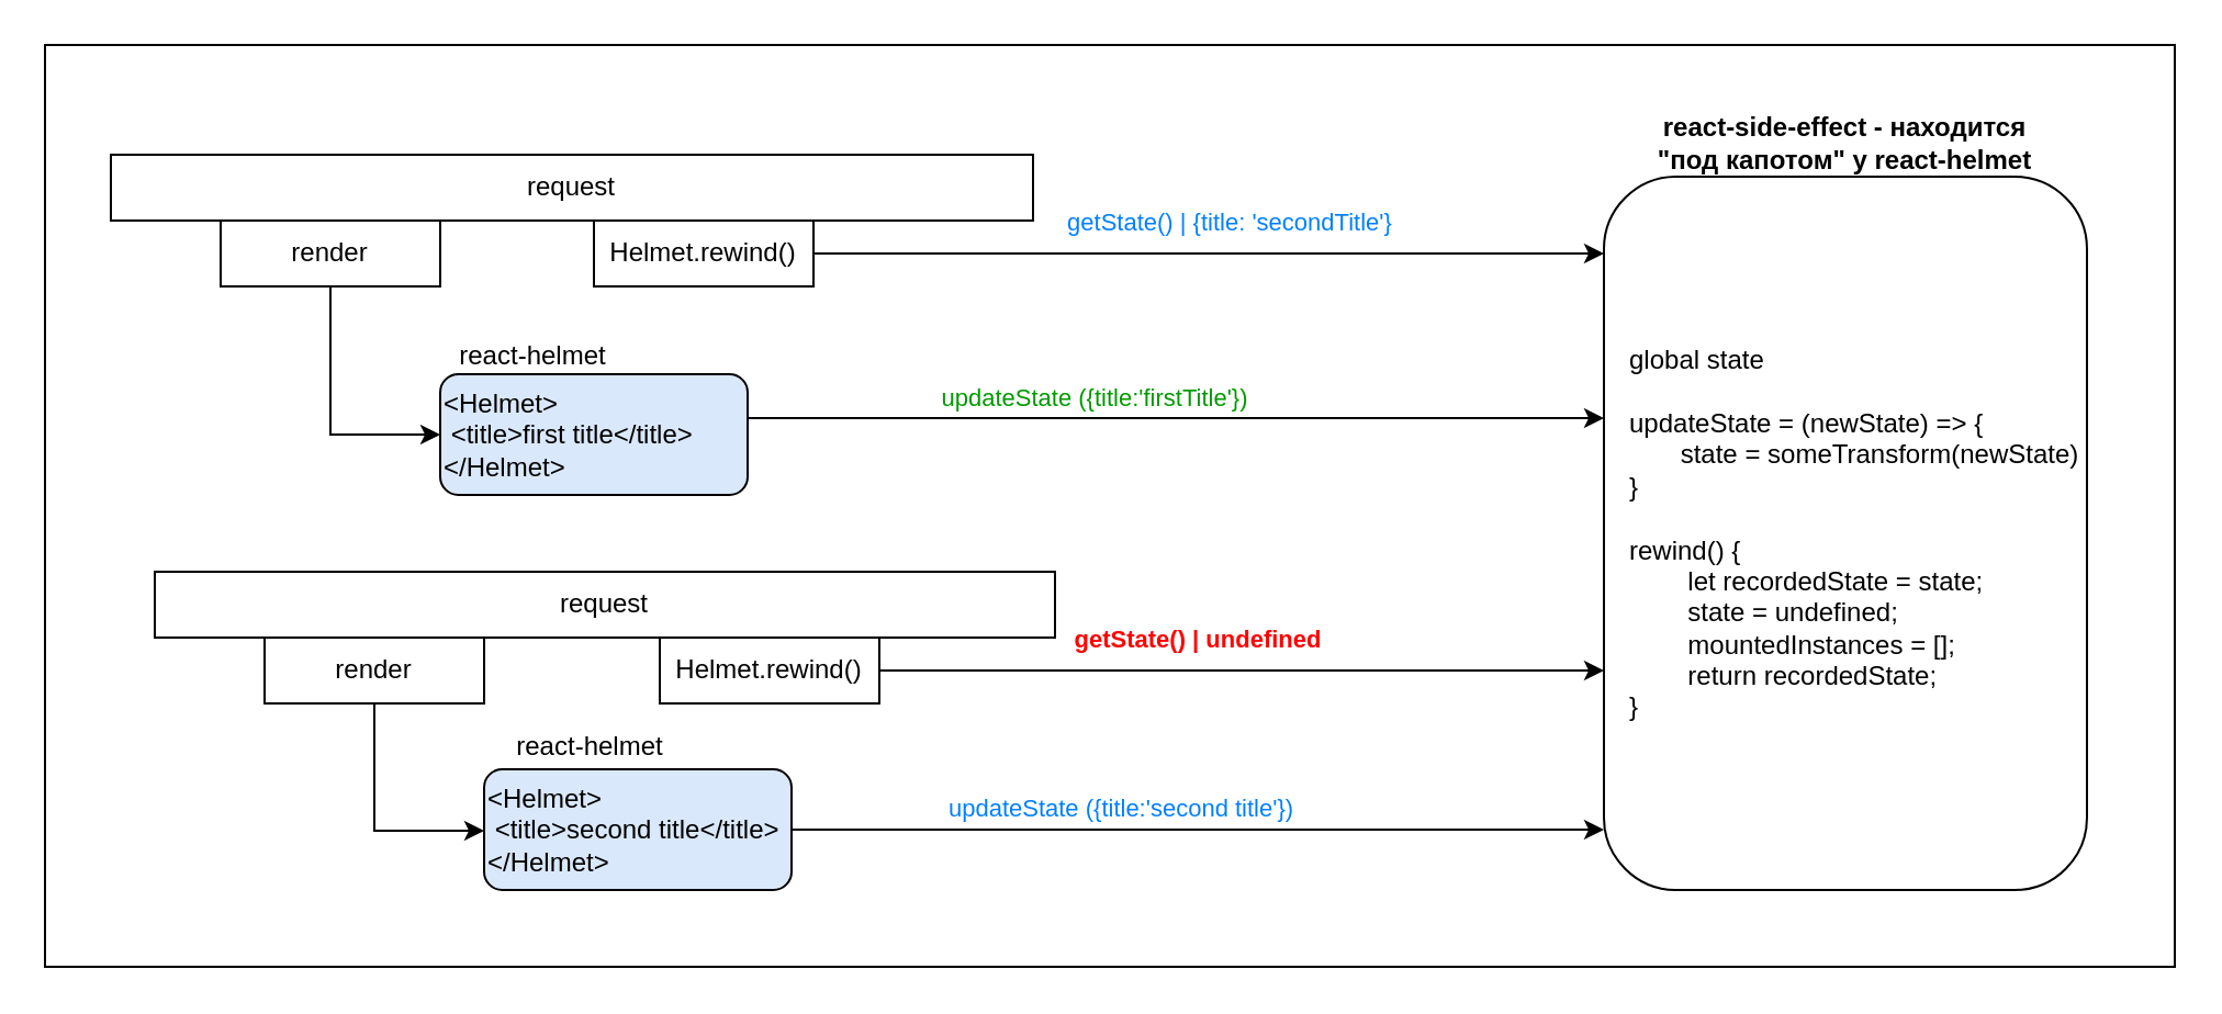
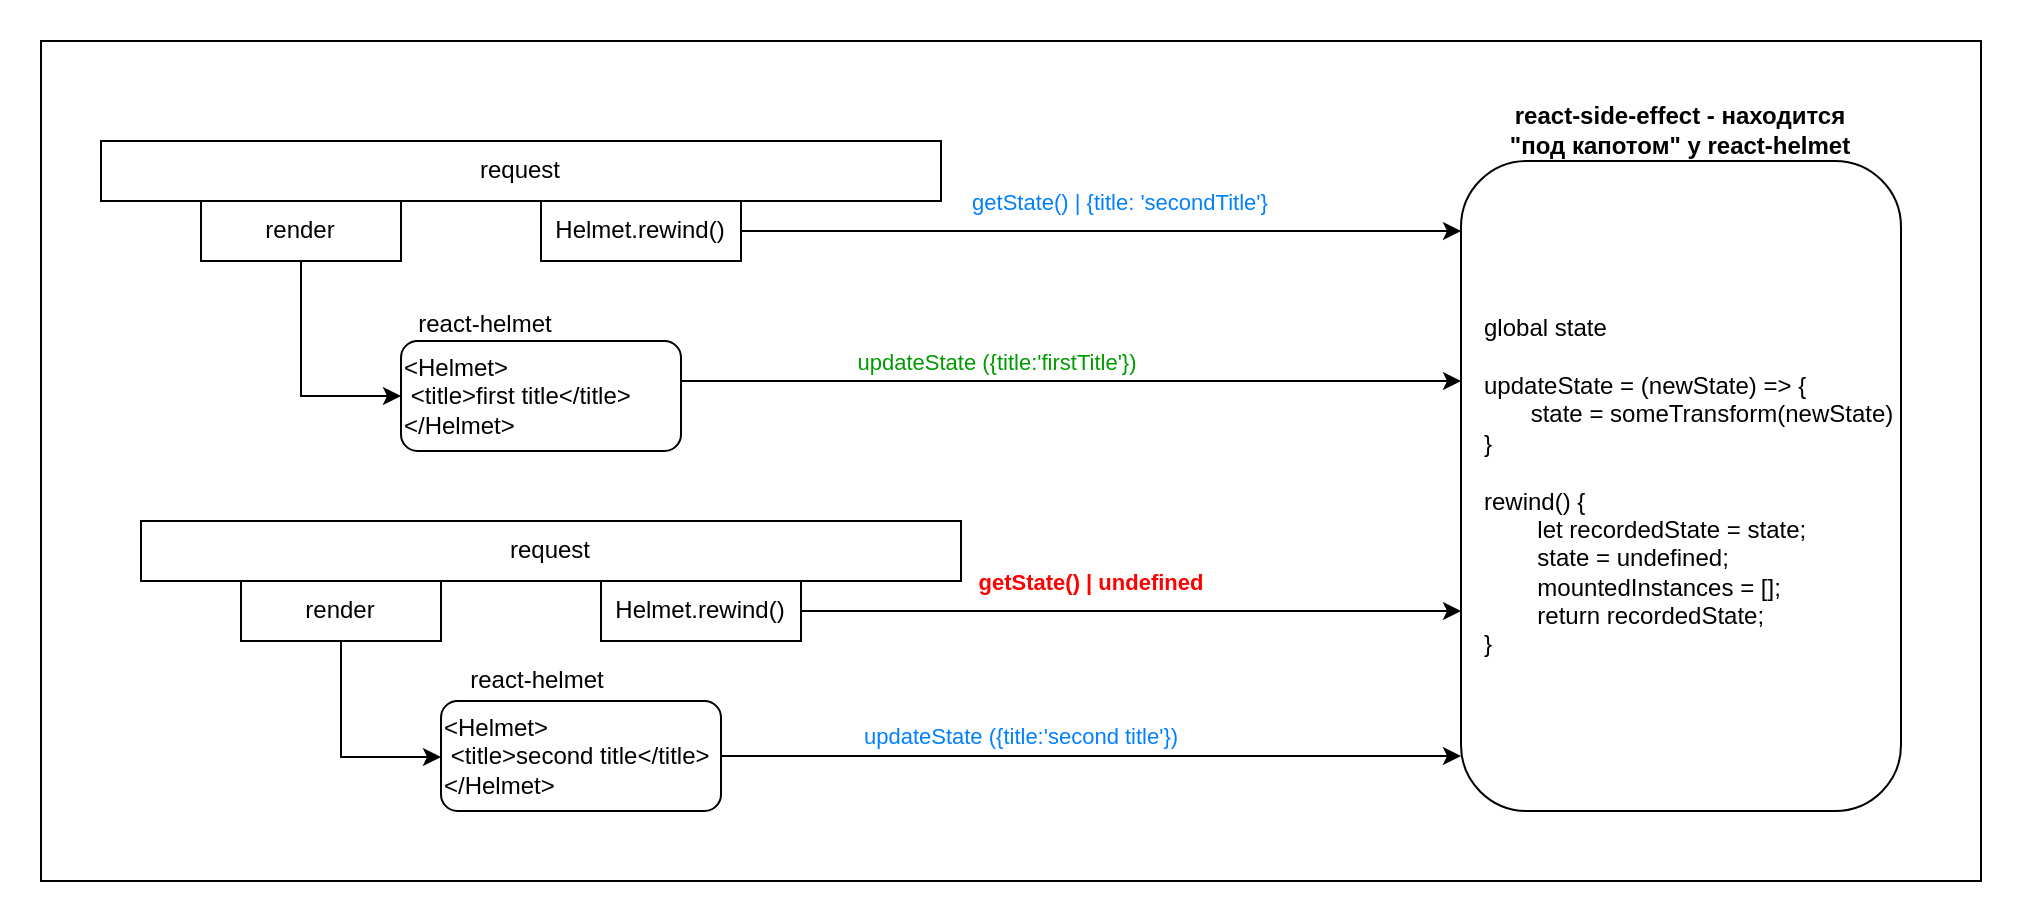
  <mxCell id="0" />
  <mxCell id="1" parent="0" />
  <mxCell id="2" value="" style="whiteSpace=wrap;html=1;" vertex="1" parent="1"><mxGeometry x="20" y="20" width="970" height="420" as="geometry" /></mxCell>
  <mxCell id="3" value="request" style="rounded=0;whiteSpace=wrap;html=1;" vertex="1" parent="1"><mxGeometry x="50" y="70" width="420" height="30" as="geometry" /></mxCell>
  <mxCell id="4" style="edgeStyle=orthogonalEdgeStyle;rounded=0;orthogonalLoop=1;jettySize=auto;html=1;" edge="1" parent="1" source="5" target="20"><mxGeometry relative="1" as="geometry"><Array as="points"><mxPoint x="150" y="160" /><mxPoint x="150" y="160" /></Array></mxGeometry></mxCell>
  <mxCell id="5" value="render" style="rounded=0;whiteSpace=wrap;html=1;" vertex="1" parent="1"><mxGeometry x="100" y="100" width="100" height="30" as="geometry" /></mxCell>
  <mxCell id="6" style="edgeStyle=orthogonalEdgeStyle;rounded=0;orthogonalLoop=1;jettySize=auto;html=1;" edge="1" parent="1" source="8" target="16"><mxGeometry relative="1" as="geometry"><Array as="points"><mxPoint x="640" y="115" /><mxPoint x="640" y="115" /></Array></mxGeometry></mxCell>
  <mxCell id="7" value="getState() | {title: 'secondTitle'}&amp;nbsp;" style="edgeLabel;html=1;align=center;verticalAlign=middle;resizable=0;points=[];fontColor=#007FFF;" vertex="1" connectable="0" parent="6"><mxGeometry x="-0.099" relative="1" as="geometry"><mxPoint x="28" y="-15" as="offset" /></mxGeometry></mxCell>
  <mxCell id="8" value="Helmet.rewind()" style="rounded=0;whiteSpace=wrap;html=1;" vertex="1" parent="1"><mxGeometry x="270" y="100" width="100" height="30" as="geometry" /></mxCell>
  <mxCell id="9" value="request" style="rounded=0;whiteSpace=wrap;html=1;" vertex="1" parent="1"><mxGeometry x="70" y="260" width="410" height="30" as="geometry" /></mxCell>
  <mxCell id="10" style="edgeStyle=orthogonalEdgeStyle;rounded=0;orthogonalLoop=1;jettySize=auto;html=1;" edge="1" parent="1" source="11" target="23"><mxGeometry relative="1" as="geometry"><Array as="points"><mxPoint x="170" y="378" /></Array></mxGeometry></mxCell>
  <mxCell id="11" value="render" style="rounded=0;whiteSpace=wrap;html=1;" vertex="1" parent="1"><mxGeometry x="120" y="290" width="100" height="30" as="geometry" /></mxCell>
  <mxCell id="12" style="edgeStyle=orthogonalEdgeStyle;rounded=0;orthogonalLoop=1;jettySize=auto;html=1;" edge="1" parent="1" source="14" target="16"><mxGeometry relative="1" as="geometry"><Array as="points"><mxPoint x="790" y="305" /><mxPoint x="790" y="305" /></Array></mxGeometry></mxCell>
  <mxCell id="13" value="getState() | undefined" style="edgeLabel;html=1;align=center;verticalAlign=middle;resizable=0;points=[];fontColor=#FF0000;fontStyle=1" vertex="1" connectable="0" parent="12"><mxGeometry x="-0.128" relative="1" as="geometry"><mxPoint y="-15" as="offset" /></mxGeometry></mxCell>
  <mxCell id="14" value="Helmet.rewind()" style="rounded=0;whiteSpace=wrap;html=1;" vertex="1" parent="1"><mxGeometry x="300" y="290" width="100" height="30" as="geometry" /></mxCell>
  <mxCell id="15" value="react-helmet" style="text;html=1;strokeColor=none;fillColor=none;align=center;verticalAlign=middle;whiteSpace=wrap;rounded=0;" vertex="1" parent="1"><mxGeometry x="185" y="147" width="115" height="30" as="geometry" /></mxCell>
  <mxCell id="16" value="global state&lt;br&gt;&lt;br&gt;updateState = (newState) =&amp;gt; {&lt;br&gt;&amp;nbsp; &amp;nbsp; &amp;nbsp; &amp;nbsp;state = someTransform(newState)&lt;br&gt;}&lt;br&gt;&lt;br&gt;rewind() {&lt;br&gt;&lt;div&gt;&amp;nbsp; &amp;nbsp; &amp;nbsp; &amp;nbsp; let recordedState = state;&lt;/div&gt;&lt;div&gt;&amp;nbsp; &amp;nbsp; &amp;nbsp; &amp;nbsp; state = undefined;&lt;/div&gt;&lt;div&gt;&amp;nbsp; &amp;nbsp; &amp;nbsp; &amp;nbsp; mountedInstances = [];&lt;/div&gt;&lt;div&gt;&amp;nbsp; &amp;nbsp; &amp;nbsp; &amp;nbsp; return recordedState;&lt;/div&gt;}" style="rounded=1;whiteSpace=wrap;html=1;align=left;verticalAlign=middle;spacingLeft=10;" vertex="1" parent="1"><mxGeometry x="730" y="80" width="220" height="325" as="geometry" /></mxCell>
  <mxCell id="17" value="react-side-effect - находится &quot;под капотом&quot; у react-helmet" style="text;html=1;strokeColor=none;fillColor=none;align=center;verticalAlign=middle;whiteSpace=wrap;rounded=0;fontStyle=1" vertex="1" parent="1"><mxGeometry x="745" y="50" width="190" height="30" as="geometry" /></mxCell>
  <mxCell id="18" style="edgeStyle=orthogonalEdgeStyle;rounded=0;orthogonalLoop=1;jettySize=auto;html=1;" edge="1" parent="1" source="20" target="16"><mxGeometry relative="1" as="geometry"><Array as="points"><mxPoint x="570" y="190" /><mxPoint x="570" y="190" /></Array></mxGeometry></mxCell>
  <mxCell id="19" value="updateState ({title:'firstTitle'})" style="edgeLabel;html=1;align=center;verticalAlign=middle;resizable=0;points=[];fontColor=#009900;" vertex="1" connectable="0" parent="18"><mxGeometry x="-0.195" y="3" relative="1" as="geometry"><mxPoint y="-7" as="offset" /></mxGeometry></mxCell>
- <mxCell id="20" value="&amp;lt;Helmet&amp;gt;&lt;br style=&quot;border-color: var(--border-color);&quot;&gt;&lt;span style=&quot;&quot;&gt;&amp;nbsp;&amp;lt;title&amp;gt;first title&amp;lt;/title&amp;gt;&lt;/span&gt;&lt;br style=&quot;border-color: var(--border-color);&quot;&gt;&lt;span style=&quot;&quot;&gt;&amp;lt;/Helmet&amp;gt;&lt;/span&gt;" style="rounded=1;whiteSpace=wrap;html=1;align=left;fillColor=#dae8fc;" vertex="1" parent="1"><mxGeometry x="200" y="170" width="140" height="55" as="geometry" /></mxCell>
+ <mxCell id="20" value="&amp;lt;Helmet&amp;gt;&lt;br style=&quot;border-color: var(--border-color);&quot;&gt;&lt;span style=&quot;&quot;&gt;&amp;nbsp;&amp;lt;title&amp;gt;first title&amp;lt;/title&amp;gt;&lt;/span&gt;&lt;br style=&quot;border-color: var(--border-color);&quot;&gt;&lt;span style=&quot;&quot;&gt;&amp;lt;/Helmet&amp;gt;&lt;/span&gt;" style="rounded=1;whiteSpace=wrap;html=1;align=left;" vertex="1" parent="1"><mxGeometry x="200" y="170" width="140" height="55" as="geometry" /></mxCell>
  <mxCell id="21" style="edgeStyle=orthogonalEdgeStyle;rounded=0;orthogonalLoop=1;jettySize=auto;html=1;" edge="1" parent="1" source="23" target="16"><mxGeometry relative="1" as="geometry"><mxPoint x="920" y="360" as="targetPoint" /><Array as="points"><mxPoint x="770" y="368" /><mxPoint x="770" y="368" /></Array></mxGeometry></mxCell>
  <mxCell id="22" value="updateState ({title:'second title'})" style="edgeLabel;html=1;align=center;verticalAlign=middle;resizable=0;points=[];fontColor=#007FFF;" vertex="1" connectable="0" parent="21"><mxGeometry x="-0.195" y="3" relative="1" as="geometry"><mxPoint y="-7" as="offset" /></mxGeometry></mxCell>
- <mxCell id="23" value="&amp;lt;Helmet&amp;gt;&lt;br style=&quot;border-color: var(--border-color);&quot;&gt;&lt;span style=&quot;&quot;&gt;&amp;nbsp;&amp;lt;title&amp;gt;second title&amp;lt;/title&amp;gt;&lt;/span&gt;&lt;br style=&quot;border-color: var(--border-color);&quot;&gt;&lt;span style=&quot;&quot;&gt;&amp;lt;/Helmet&amp;gt;&lt;/span&gt;" style="rounded=1;whiteSpace=wrap;html=1;align=left;fillColor=#dae8fc;" vertex="1" parent="1"><mxGeometry x="220" y="350" width="140" height="55" as="geometry" /></mxCell>
+ <mxCell id="23" value="&amp;lt;Helmet&amp;gt;&lt;br style=&quot;border-color: var(--border-color);&quot;&gt;&lt;span style=&quot;&quot;&gt;&amp;nbsp;&amp;lt;title&amp;gt;second title&amp;lt;/title&amp;gt;&lt;/span&gt;&lt;br style=&quot;border-color: var(--border-color);&quot;&gt;&lt;span style=&quot;&quot;&gt;&amp;lt;/Helmet&amp;gt;&lt;/span&gt;" style="rounded=1;whiteSpace=wrap;html=1;align=left;" vertex="1" parent="1"><mxGeometry x="220" y="350" width="140" height="55" as="geometry" /></mxCell>
  <mxCell id="24" value="react-helmet" style="text;html=1;strokeColor=none;fillColor=none;align=center;verticalAlign=middle;whiteSpace=wrap;rounded=0;" vertex="1" parent="1"><mxGeometry x="210.5" y="325" width="115" height="30" as="geometry" /></mxCell>
